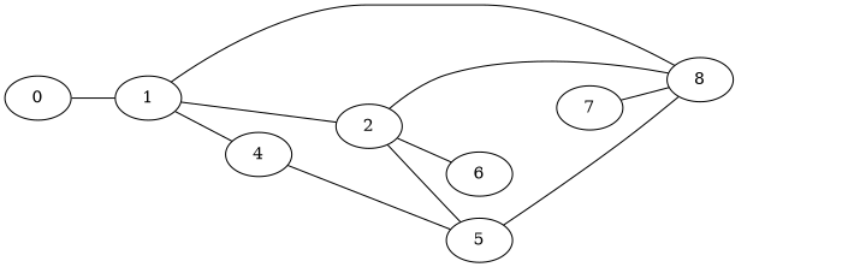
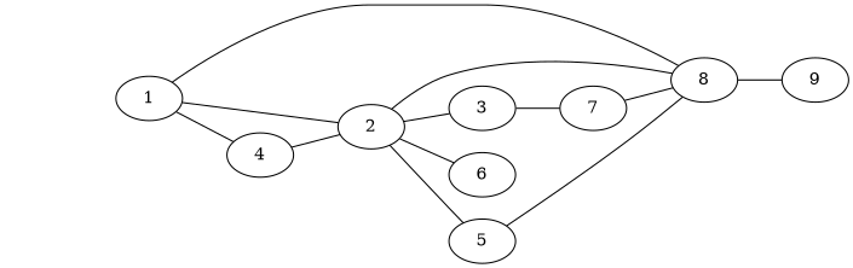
  graph {
    rankdir=LR
-   0
    1
    2
    8
    4
    7
+   3
    6
    5
-   0 -- 1
+   9
    1 -- 2
    1 -- 8
    1 -- 4
+   2 -- 3
    2 -- 6
    2 -- 5
    8 -- 2
-   4 -- 5
+   8 -- 9
+   4 -- 2
    7 -- 8
+   3 -- 7
    5 -- 8
  }
